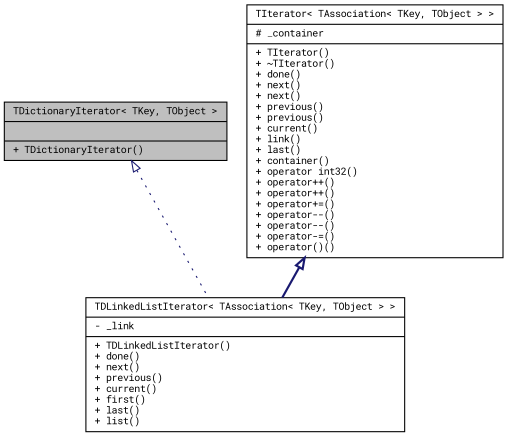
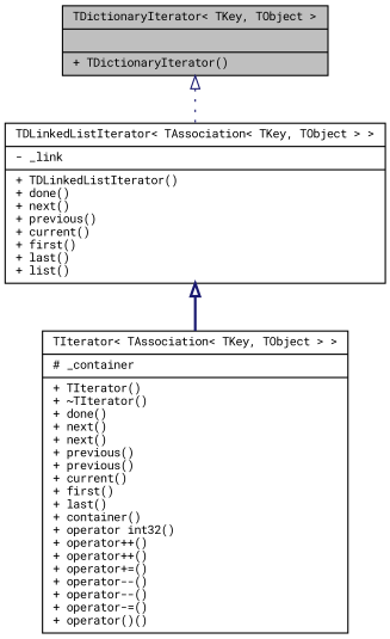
  digraph {
    fontname="Roboto Mono"
    node [color=black fontname="Roboto Mono" fontsize=9 shape=record]
    edge [arrowtail=empty color=midnightblue dir=back fontname="Roboto Mono" fontsize=9 labelfontname=Arial labelfontsize=9]
    n1 [fillcolor=grey75 fontcolor=black height=0.2 label="{TDictionaryIterator\< TKey, TObject \>\n||+ TDictionaryIterator()\l}" style=filled width=0.4]
    n2 [height=0.2 label="{TDLinkedListIterator\< TAssociation\< TKey, TObject \> \>\n|- _link\l|+ TDLinkedListIterator()\l+ done()\l+ next()\l+ previous()\l+ current()\l+ first()\l+ last()\l+ list()\l}" width=0.4]
-   n3 [height=0.2 label="{TIterator\< TAssociation\< TKey, TObject \> \>\n|# _container\l|+ TIterator()\l+ ~TIterator()\l+ done()\l+ next()\l+ next()\l+ previous()\l+ previous()\l+ current()\l+ link()\l+ last()\l+ container()\l+ operator int32()\l+ operator++()\l+ operator++()\l+ operator+=()\l+ operator--()\l+ operator--()\l+ operator-=()\l+ operator()()\l}" width=0.4]
+   n3 [height=0.2 label="{TIterator\< TAssociation\< TKey, TObject \> \>\n|# _container\l|+ TIterator()\l+ ~TIterator()\l+ done()\l+ next()\l+ next()\l+ previous()\l+ previous()\l+ current()\l+ first()\l+ last()\l+ container()\l+ operator int32()\l+ operator++()\l+ operator++()\l+ operator+=()\l+ operator--()\l+ operator--()\l+ operator-=()\l+ operator()()\l}" width=0.4]
    n1 -> n2 [style=dotted]
-   n3 -> n2 [style=bold]
+   n2 -> n3 [style=bold]
  }
